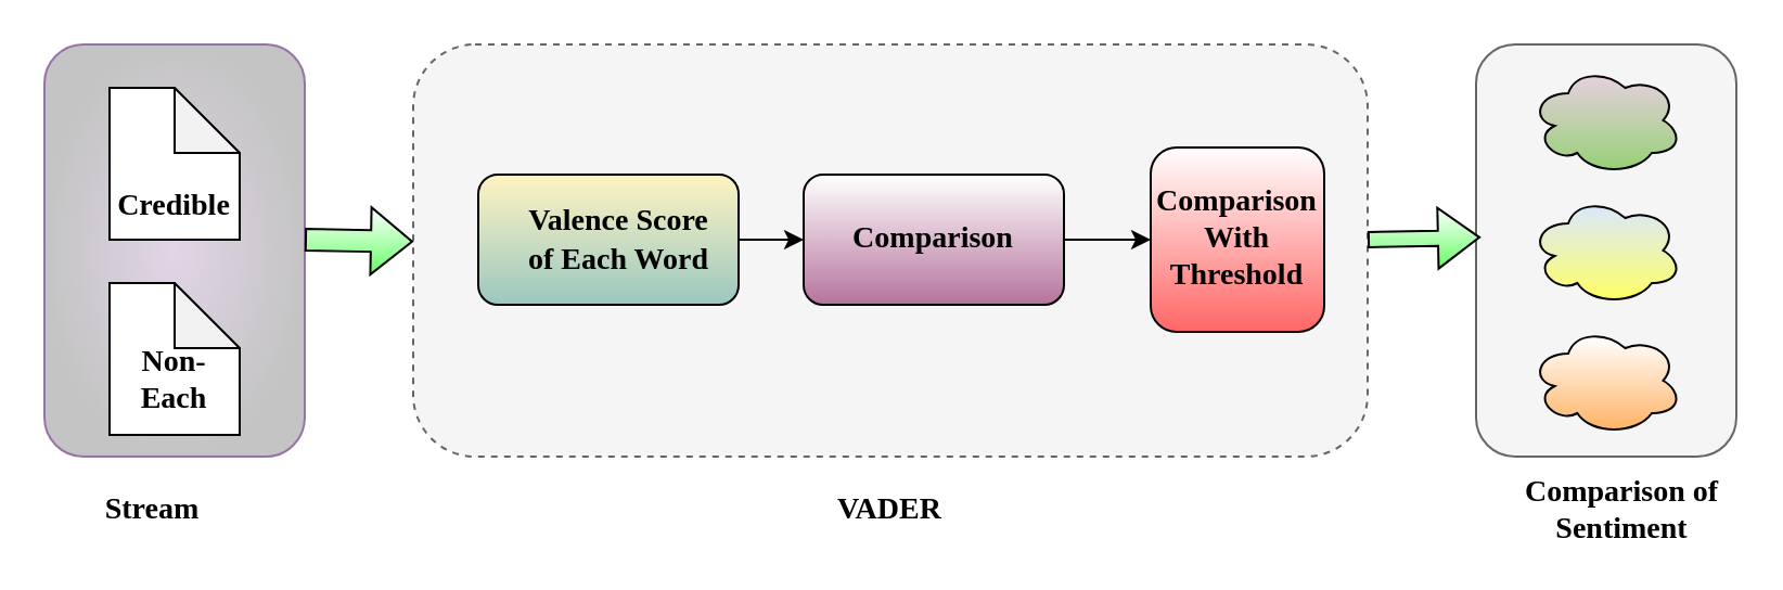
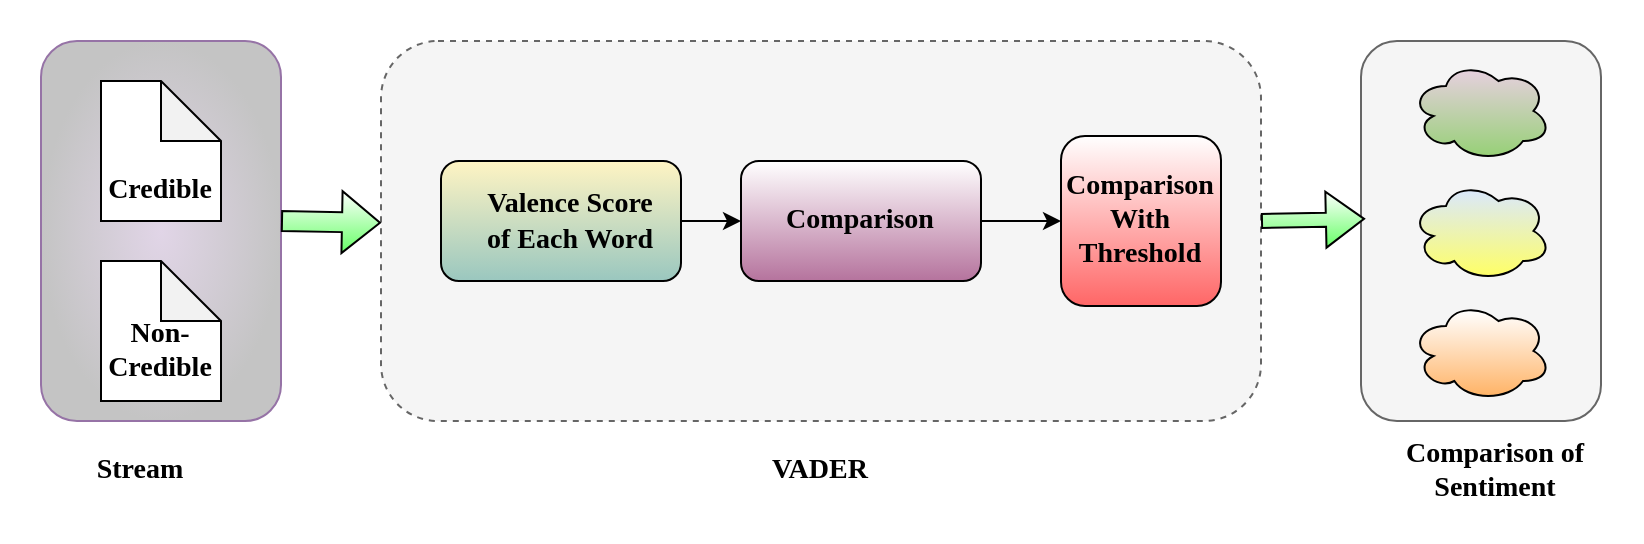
  <mxCell id="0" />
  <mxCell id="1" parent="0" />
  <mxCell id="2" value="" style="rounded=1;whiteSpace=wrap;html=1;dashed=1;fillColor=#f5f5f5;strokeColor=#666666;fontColor=#333333;" parent="1" vertex="1"><mxGeometry x="190" y="20" width="440" height="190" as="geometry" /></mxCell>
  <mxCell id="3" value="" style="rounded=1;whiteSpace=wrap;html=1;fillColor=#FFF4C3;fontColor=#000000;strokeColor=#000000;gradientColor=#9AC7BF;" parent="1" vertex="1"><mxGeometry x="220" y="80" width="120" height="60" as="geometry" /></mxCell>
  <mxCell id="4" value="" style="rounded=1;whiteSpace=wrap;html=1;gradientColor=#B5739D;" parent="1" vertex="1"><mxGeometry x="370" y="80" width="120" height="60" as="geometry" /></mxCell>
  <mxCell id="5" value="" style="rounded=1;whiteSpace=wrap;html=1;gradientColor=#FF6666;" parent="1" vertex="1"><mxGeometry x="530" y="67.5" width="80" height="85" as="geometry" /></mxCell>
  <mxCell id="6" value="" style="rounded=1;whiteSpace=wrap;html=1;fillColor=#e1d5e7;strokeColor=#9673a6;gradientColor=#C4C4C4;gradientDirection=radial;" parent="1" vertex="1"><mxGeometry x="20" y="20" width="120" height="190" as="geometry" /></mxCell>
  <mxCell id="7" value="" style="shape=note;whiteSpace=wrap;html=1;backgroundOutline=1;darkOpacity=0.05;" parent="1" vertex="1"><mxGeometry x="50" y="40" width="60" height="70" as="geometry" /></mxCell>
  <mxCell id="8" value="" style="shape=note;whiteSpace=wrap;html=1;backgroundOutline=1;darkOpacity=0.05;" parent="1" vertex="1"><mxGeometry x="50" y="130" width="60" height="70" as="geometry" /></mxCell>
  <mxCell id="9" value="" style="rounded=1;whiteSpace=wrap;html=1;gradientDirection=east;fillColor=#f5f5f5;fontColor=#333333;strokeColor=#666666;" parent="1" vertex="1"><mxGeometry x="680" y="20" width="120" height="190" as="geometry" /></mxCell>
  <mxCell id="10" value="" style="ellipse;shape=cloud;whiteSpace=wrap;html=1;fillColor=#E6D0DE;fontColor=#000000;strokeColor=#000000;gradientColor=#97D077;" parent="1" vertex="1"><mxGeometry x="705" y="30" width="70" height="50" as="geometry" /></mxCell>
  <mxCell id="11" value="" style="ellipse;shape=cloud;whiteSpace=wrap;html=1;fillColor=#dae8fc;strokeColor=#000000;gradientColor=#FFFF66;" parent="1" vertex="1"><mxGeometry x="705" y="90" width="70" height="50" as="geometry" /></mxCell>
  <mxCell id="12" value="" style="ellipse;shape=cloud;whiteSpace=wrap;html=1;gradientColor=#FFB366;" parent="1" vertex="1"><mxGeometry x="705" y="150" width="70" height="50" as="geometry" /></mxCell>
  <mxCell id="13" value="" style="shape=flexArrow;endArrow=classic;html=1;rounded=0;strokeColor=#000000;fillColor=default;gradientColor=#66FF66;" parent="1" target="2" edge="1"><mxGeometry width="50" height="50" relative="1" as="geometry"><mxPoint x="140" y="110" as="sourcePoint" /><mxPoint x="190" y="60" as="targetPoint" /></mxGeometry></mxCell>
  <mxCell id="14" value="" style="shape=flexArrow;endArrow=classic;html=1;rounded=0;width=7;endSize=6.03;entryX=0.017;entryY=0.468;entryDx=0;entryDy=0;entryPerimeter=0;fillColor=default;gradientColor=#66FF66;" parent="1" target="9" edge="1"><mxGeometry width="50" height="50" relative="1" as="geometry"><mxPoint x="630" y="110" as="sourcePoint" /><mxPoint x="680" y="60" as="targetPoint" /></mxGeometry></mxCell>
  <mxCell id="15" value="&lt;font style=&quot;font-size: 14px;&quot;&gt;&lt;b&gt;&lt;font style=&quot;font-size: 14px;&quot; face=&quot;Times New Roman&quot;&gt;Valence Score of Each Word&lt;/font&gt;&lt;/b&gt;&lt;/font&gt;" style="text;html=1;strokeColor=none;fillColor=none;align=center;verticalAlign=middle;whiteSpace=wrap;rounded=0;" parent="1" vertex="1"><mxGeometry x="240" y="95" width="90" height="30" as="geometry" /></mxCell>
  <mxCell id="16" value="&lt;b&gt;Comparison&lt;/b&gt;" style="text;html=1;strokeColor=none;fillColor=none;align=center;verticalAlign=middle;whiteSpace=wrap;rounded=0;fontFamily=Times New Roman;fontSize=14;" parent="1" vertex="1"><mxGeometry x="385" y="95" width="90" height="30" as="geometry" /></mxCell>
  <mxCell id="17" value="&lt;b&gt;Comparison With Threshold&lt;/b&gt;" style="text;html=1;strokeColor=none;fillColor=none;align=center;verticalAlign=middle;whiteSpace=wrap;rounded=0;fontFamily=Times New Roman;fontSize=14;" parent="1" vertex="1"><mxGeometry x="530" y="95" width="80" height="30" as="geometry" /></mxCell>
  <mxCell id="18" value="&lt;b&gt;Credible&lt;/b&gt;" style="text;html=1;strokeColor=none;fillColor=none;align=center;verticalAlign=middle;whiteSpace=wrap;rounded=0;fontFamily=Times New Roman;fontSize=14;" parent="1" vertex="1"><mxGeometry x="50" y="80" width="60" height="30" as="geometry" /></mxCell>
- <mxCell id="19" value="&lt;b&gt;Non-Each&lt;/b&gt;" style="text;html=1;strokeColor=none;fillColor=none;align=center;verticalAlign=middle;whiteSpace=wrap;rounded=0;fontFamily=Times New Roman;fontSize=14;" parent="1" vertex="1"><mxGeometry x="50" y="160" width="60" height="30" as="geometry" /></mxCell>
+ <mxCell id="19" value="&lt;b&gt;Non-Credible&lt;/b&gt;" style="text;html=1;strokeColor=none;fillColor=none;align=center;verticalAlign=middle;whiteSpace=wrap;rounded=0;fontFamily=Times New Roman;fontSize=14;" parent="1" vertex="1"><mxGeometry x="50" y="160" width="60" height="30" as="geometry" /></mxCell>
  <mxCell id="20" value="&lt;b&gt;Stream&lt;/b&gt;" style="text;html=1;strokeColor=none;fillColor=none;align=center;verticalAlign=middle;whiteSpace=wrap;rounded=0;fontFamily=Times New Roman;fontSize=14;" parent="1" vertex="1"><mxGeometry x="40" y="220" width="60" height="30" as="geometry" /></mxCell>
  <mxCell id="21" value="&lt;b&gt;Comparison of Sentiment&lt;/b&gt;" style="text;html=1;strokeColor=none;fillColor=none;align=center;verticalAlign=middle;whiteSpace=wrap;rounded=0;fontFamily=Times New Roman;fontSize=14;" parent="1" vertex="1"><mxGeometry x="695" y="220" width="105" height="30" as="geometry" /></mxCell>
  <mxCell id="22" value="&lt;b&gt;VADER&lt;/b&gt;" style="text;html=1;strokeColor=none;fillColor=none;align=center;verticalAlign=middle;whiteSpace=wrap;rounded=0;fontFamily=Times New Roman;fontSize=14;" parent="1" vertex="1"><mxGeometry x="380" y="220" width="60" height="30" as="geometry" /></mxCell>
  <mxCell id="23" value="" style="endArrow=classic;html=1;rounded=0;strokeColor=#000000;fontFamily=Times New Roman;fontSize=14;fillColor=default;gradientColor=#66FF66;exitX=1;exitY=0.5;exitDx=0;exitDy=0;entryX=0;entryY=0.5;entryDx=0;entryDy=0;" parent="1" source="3" target="4" edge="1"><mxGeometry width="50" height="50" relative="1" as="geometry"><mxPoint x="390" y="200" as="sourcePoint" /><mxPoint x="440" y="150" as="targetPoint" /></mxGeometry></mxCell>
  <mxCell id="24" value="" style="endArrow=classic;html=1;rounded=0;strokeColor=#000000;fontFamily=Times New Roman;fontSize=14;fillColor=default;gradientColor=#66FF66;entryX=0;entryY=0.5;entryDx=0;entryDy=0;" parent="1" target="17" edge="1"><mxGeometry width="50" height="50" relative="1" as="geometry"><mxPoint x="490" y="110" as="sourcePoint" /><mxPoint x="540" y="60" as="targetPoint" /></mxGeometry></mxCell>
